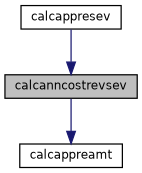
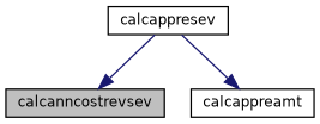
  digraph {
    rankdir=TB
    node [color=black fillcolor=white fontname=Helvetica fontsize=10 shape=record style=filled]
    edge [color=midnightblue fontname=Helvetica fontsize=10 labelfontname=Helvetica labelfontsize=10 style=solid]
    n1 [fillcolor=grey75 fontcolor=black height=0.2 label=calcanncostrevsev width=0.4]
    n2 [height=0.2 label=calcappresev width=0.4]
    n3 [height=0.2 label=calcappreamt width=0.4]
    n2 -> n1
-   n1 -> n3
+   n2 -> n3
  }
